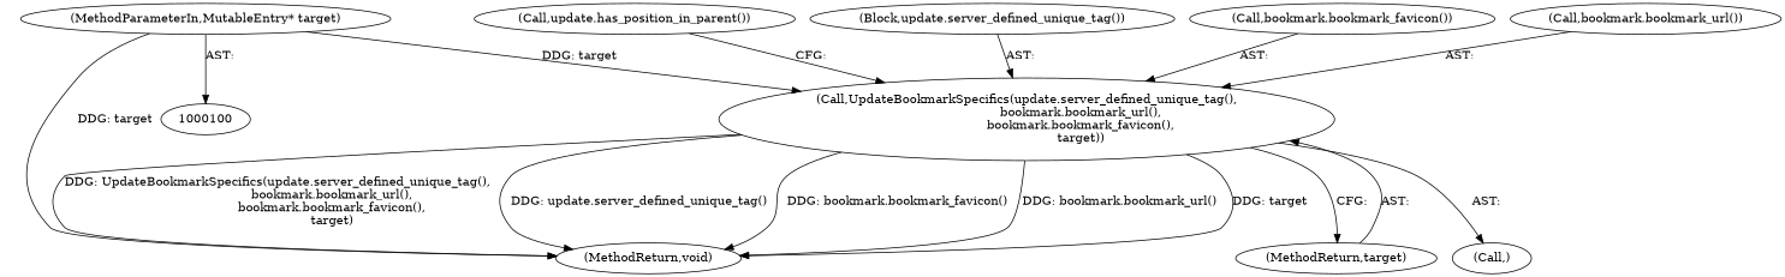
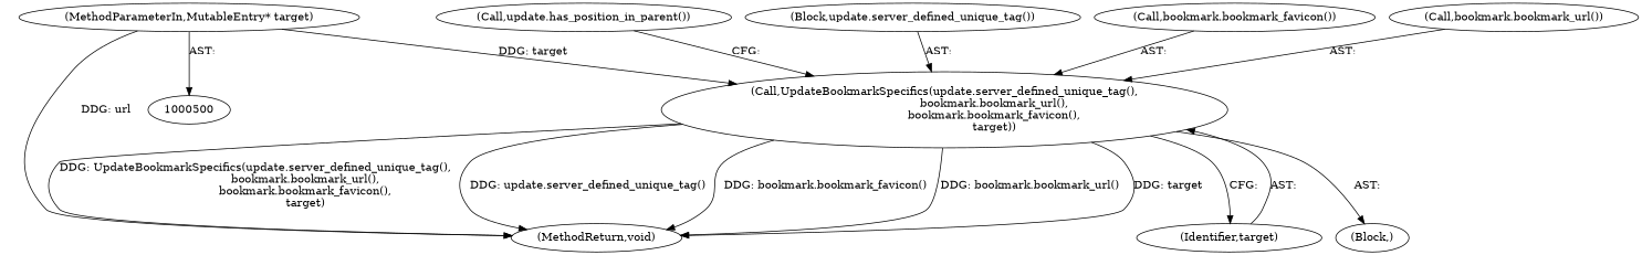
  digraph {
    n1 [label="(MethodParameterIn,MutableEntry* target)"]
    n2 [label="(Call,UpdateBookmarkSpecifics(update.server_defined_unique_tag(),\n                            bookmark.bookmark_url(),\n                            bookmark.bookmark_favicon(),\n                            target))"]
    n3 [label="(MethodReturn,void)"]
-   1000100
-   n5 [label="(MethodReturn,target)"]
-   n6 [label="(Call,)"]
+   1000100 [label=1000500]
+   n5 [label="(Identifier,target)"]
+   n6 [label="(Block,)"]
    n7 [label="(Call,update.has_position_in_parent())"]
    n8 [label="(Block,update.server_defined_unique_tag())"]
    n9 [label="(Call,bookmark.bookmark_favicon())"]
    n10 [label="(Call,bookmark.bookmark_url())"]
    n1 -> n2 [label="DDG: target"]
-   n1 -> n3 [label="DDG: target"]
+   n1 -> n3 [label="DDG: url"]
    n1 -> 1000100 [label="AST: "]
    n2 -> n3 [label="DDG: target"]
    n2 -> n3 [label="DDG: UpdateBookmarkSpecifics(update.server_defined_unique_tag(),\n                            bookmark.bookmark_url(),\n                            bookmark.bookmark_favicon(),\n                            target)"]
    n2 -> n3 [label="DDG: update.server_defined_unique_tag()"]
    n2 -> n3 [label="DDG: bookmark.bookmark_favicon()"]
    n2 -> n3 [label="DDG: bookmark.bookmark_url()"]
    n2 -> n5 [label="CFG: "]
    n2 -> n6 [label="AST: "]
    n5 -> n2 [label="AST: "]
    n7 -> n2 [label="CFG: "]
    n8 -> n2 [label="AST: "]
    n9 -> n2 [label="AST: "]
    n10 -> n2 [label="AST: "]
  }
